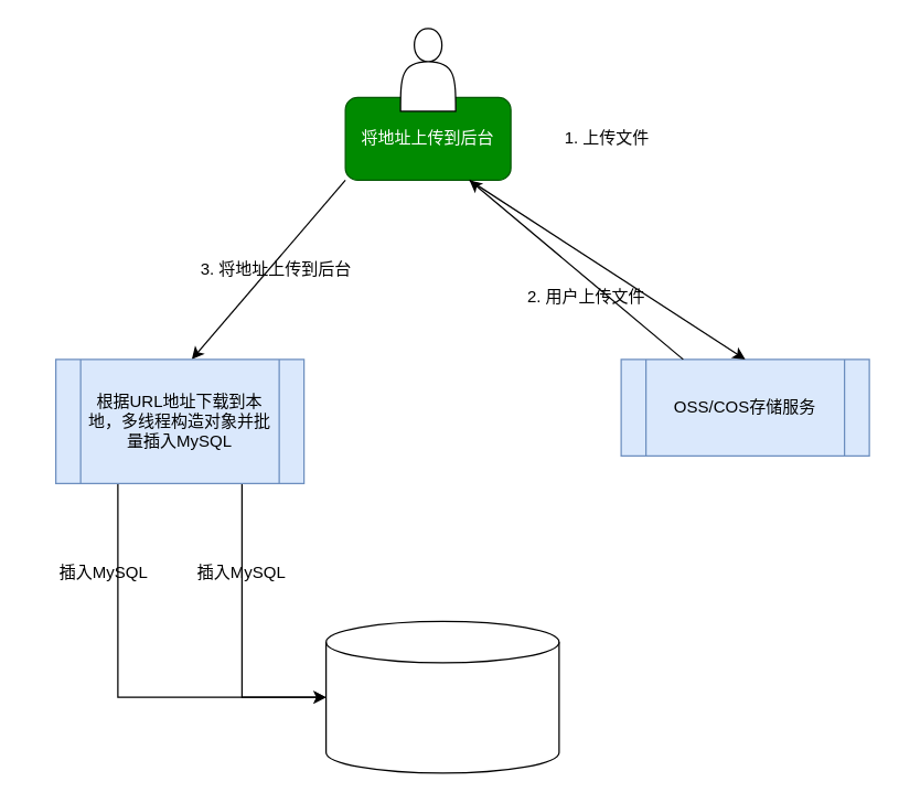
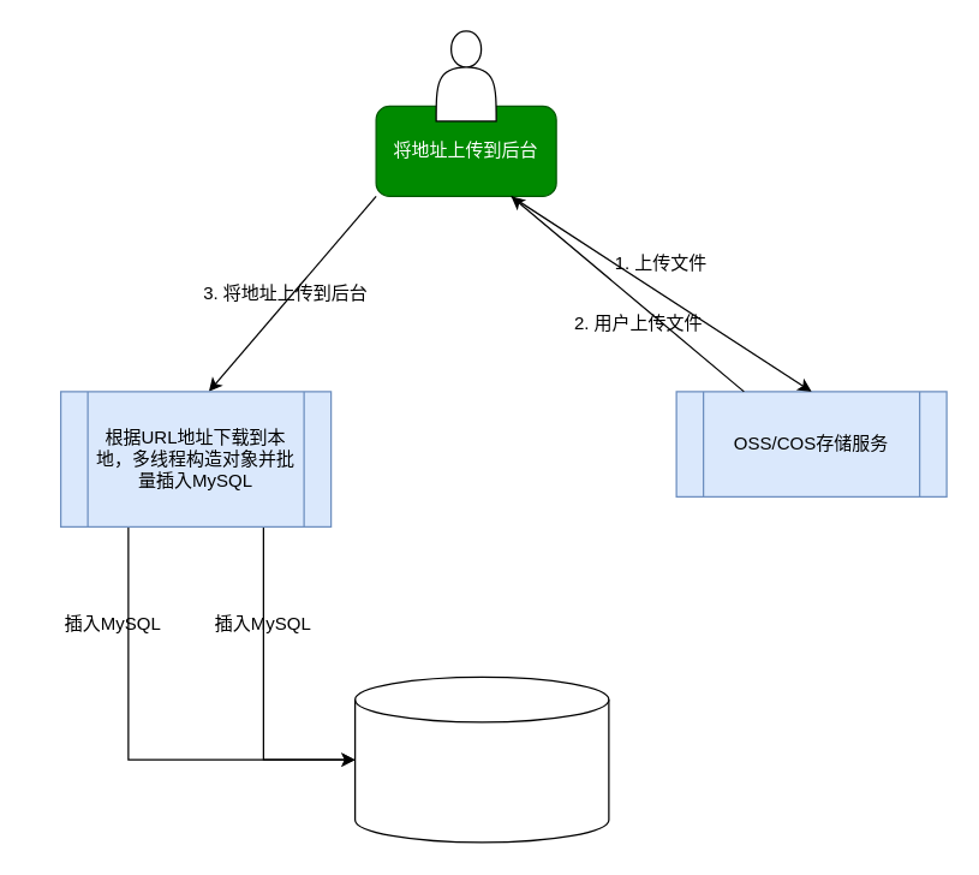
  <mxCell id="0" />
  <mxCell id="1" parent="0" />
  <mxCell id="2" value="将地址上传到后台" style="rounded=1;whiteSpace=wrap;html=1;fillColor=#008a00;fontColor=#ffffff;strokeColor=#005700;" vertex="1" parent="1"><mxGeometry x="250" y="70" width="120" height="60" as="geometry" /></mxCell>
  <mxCell id="3" value="OSS/COS存储服务" style="shape=process;whiteSpace=wrap;html=1;backgroundOutline=1;fillColor=#dae8fc;strokeColor=#6c8ebf;" vertex="1" parent="1"><mxGeometry x="450" y="260" width="180" height="70" as="geometry" /></mxCell>
  <mxCell id="4" value="" style="endArrow=classic;html=1;rounded=0;exitX=0.75;exitY=1;exitDx=0;exitDy=0;entryX=0.5;entryY=0;entryDx=0;entryDy=0;" edge="1" parent="1" source="2" target="3"><mxGeometry width="50" height="50" relative="1" as="geometry"><mxPoint x="370" y="540" as="sourcePoint" /><mxPoint x="420" y="490" as="targetPoint" /></mxGeometry></mxCell>
  <mxCell id="5" value="" style="endArrow=classic;html=1;rounded=0;entryX=0.75;entryY=1;entryDx=0;entryDy=0;exitX=0.25;exitY=0;exitDx=0;exitDy=0;" edge="1" parent="1" source="3" target="2"><mxGeometry width="50" height="50" relative="1" as="geometry"><mxPoint x="370" y="540" as="sourcePoint" /><mxPoint x="420" y="490" as="targetPoint" /></mxGeometry></mxCell>
- <mxCell id="6" value="1. 上传文件" style="text;html=1;strokeColor=none;fillColor=none;align=center;verticalAlign=middle;whiteSpace=wrap;rounded=0;" vertex="1" parent="1"><mxGeometry x="390" y="85" width="100" height="30" as="geometry" /></mxCell>
+ <mxCell id="6" value="1. 上传文件" style="text;html=1;strokeColor=none;fillColor=none;align=center;verticalAlign=middle;whiteSpace=wrap;rounded=0;" vertex="1" parent="1"><mxGeometry x="390" y="160" width="100" height="30" as="geometry" /></mxCell>
  <mxCell id="7" value="2. 用户上传文件" style="text;html=1;strokeColor=none;fillColor=none;align=center;verticalAlign=middle;whiteSpace=wrap;rounded=0;" vertex="1" parent="1"><mxGeometry x="370" y="200" width="110" height="30" as="geometry" /></mxCell>
  <mxCell id="8" value="" style="shape=actor;whiteSpace=wrap;html=1;" vertex="1" parent="1"><mxGeometry x="290" y="20" width="40" height="60" as="geometry" /></mxCell>
  <mxCell id="9" value="" style="endArrow=classic;html=1;rounded=0;exitX=0;exitY=1;exitDx=0;exitDy=0;" edge="1" parent="1" source="2"><mxGeometry width="50" height="50" relative="1" as="geometry"><mxPoint x="260" y="220" as="sourcePoint" /><mxPoint x="138.571" y="260" as="targetPoint" /></mxGeometry></mxCell>
- <mxCell id="10" value="3. 将地址上传到后台" style="text;html=1;strokeColor=none;fillColor=none;align=center;verticalAlign=middle;whiteSpace=wrap;rounded=0;" vertex="1" parent="1"><mxGeometry x="130" y="180" width="140" height="30" as="geometry" /></mxCell>
+ <mxCell id="10" value="3. 将地址上传到后台" style="text;html=1;strokeColor=none;fillColor=none;align=center;verticalAlign=middle;whiteSpace=wrap;rounded=0;" vertex="1" parent="1"><mxGeometry x="120" y="180" width="140" height="30" as="geometry" /></mxCell>
  <mxCell id="11" style="edgeStyle=orthogonalEdgeStyle;rounded=0;orthogonalLoop=1;jettySize=auto;html=1;exitX=0.75;exitY=1;exitDx=0;exitDy=0;entryX=0;entryY=0.5;entryDx=0;entryDy=0;entryPerimeter=0;" edge="1" parent="1" source="13" target="14"><mxGeometry relative="1" as="geometry" /></mxCell>
  <mxCell id="12" style="edgeStyle=orthogonalEdgeStyle;rounded=0;orthogonalLoop=1;jettySize=auto;html=1;exitX=0.25;exitY=1;exitDx=0;exitDy=0;entryX=0;entryY=0.5;entryDx=0;entryDy=0;entryPerimeter=0;" edge="1" parent="1" source="13" target="14"><mxGeometry relative="1" as="geometry" /></mxCell>
  <mxCell id="13" value="根据URL地址下载到本地，多线程构造对象并批量插入MySQL" style="shape=process;whiteSpace=wrap;html=1;backgroundOutline=1;fillColor=#dae8fc;strokeColor=#6c8ebf;" vertex="1" parent="1"><mxGeometry x="40" y="260" width="180" height="90" as="geometry" /></mxCell>
  <mxCell id="14" value="" style="shape=cylinder3;whiteSpace=wrap;html=1;boundedLbl=1;backgroundOutline=1;size=15;" vertex="1" parent="1"><mxGeometry x="236" y="450" width="169" height="110" as="geometry" /></mxCell>
  <mxCell id="15" value="插入MySQL" style="text;html=1;strokeColor=none;fillColor=none;align=center;verticalAlign=middle;whiteSpace=wrap;rounded=0;" vertex="1" parent="1"><mxGeometry x="120" y="400" width="110" height="30" as="geometry" /></mxCell>
  <mxCell id="16" value="插入MySQL" style="text;html=1;strokeColor=none;fillColor=none;align=center;verticalAlign=middle;whiteSpace=wrap;rounded=0;" vertex="1" parent="1"><mxGeometry x="20" y="400" width="110" height="30" as="geometry" /></mxCell>
